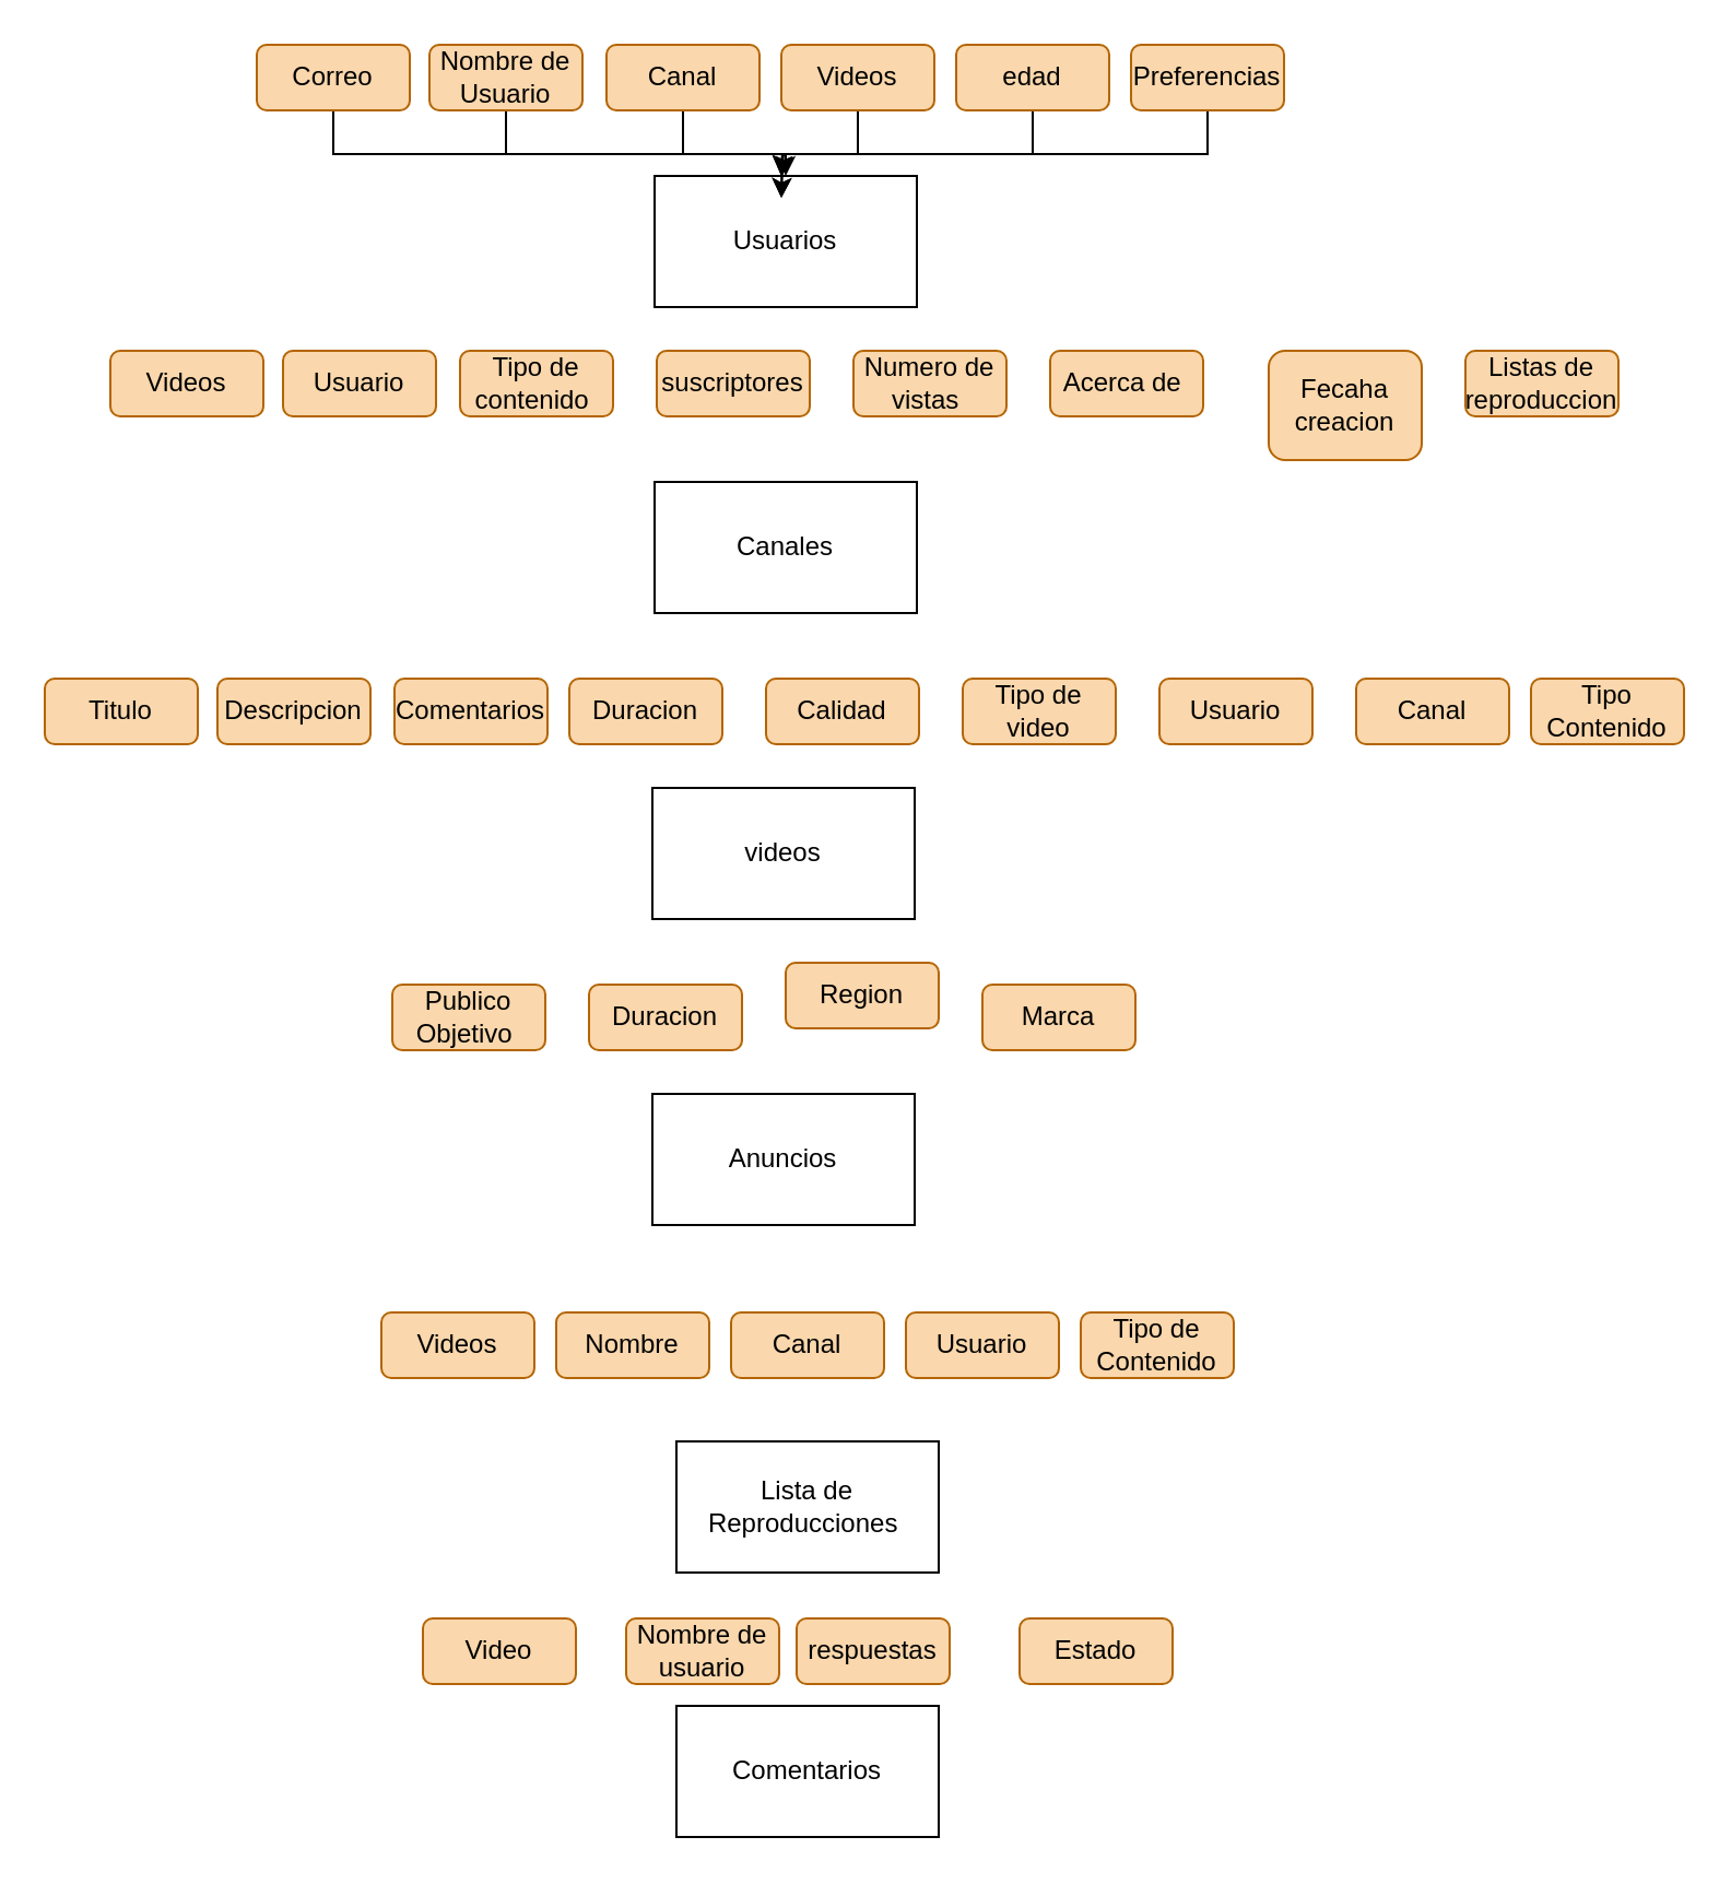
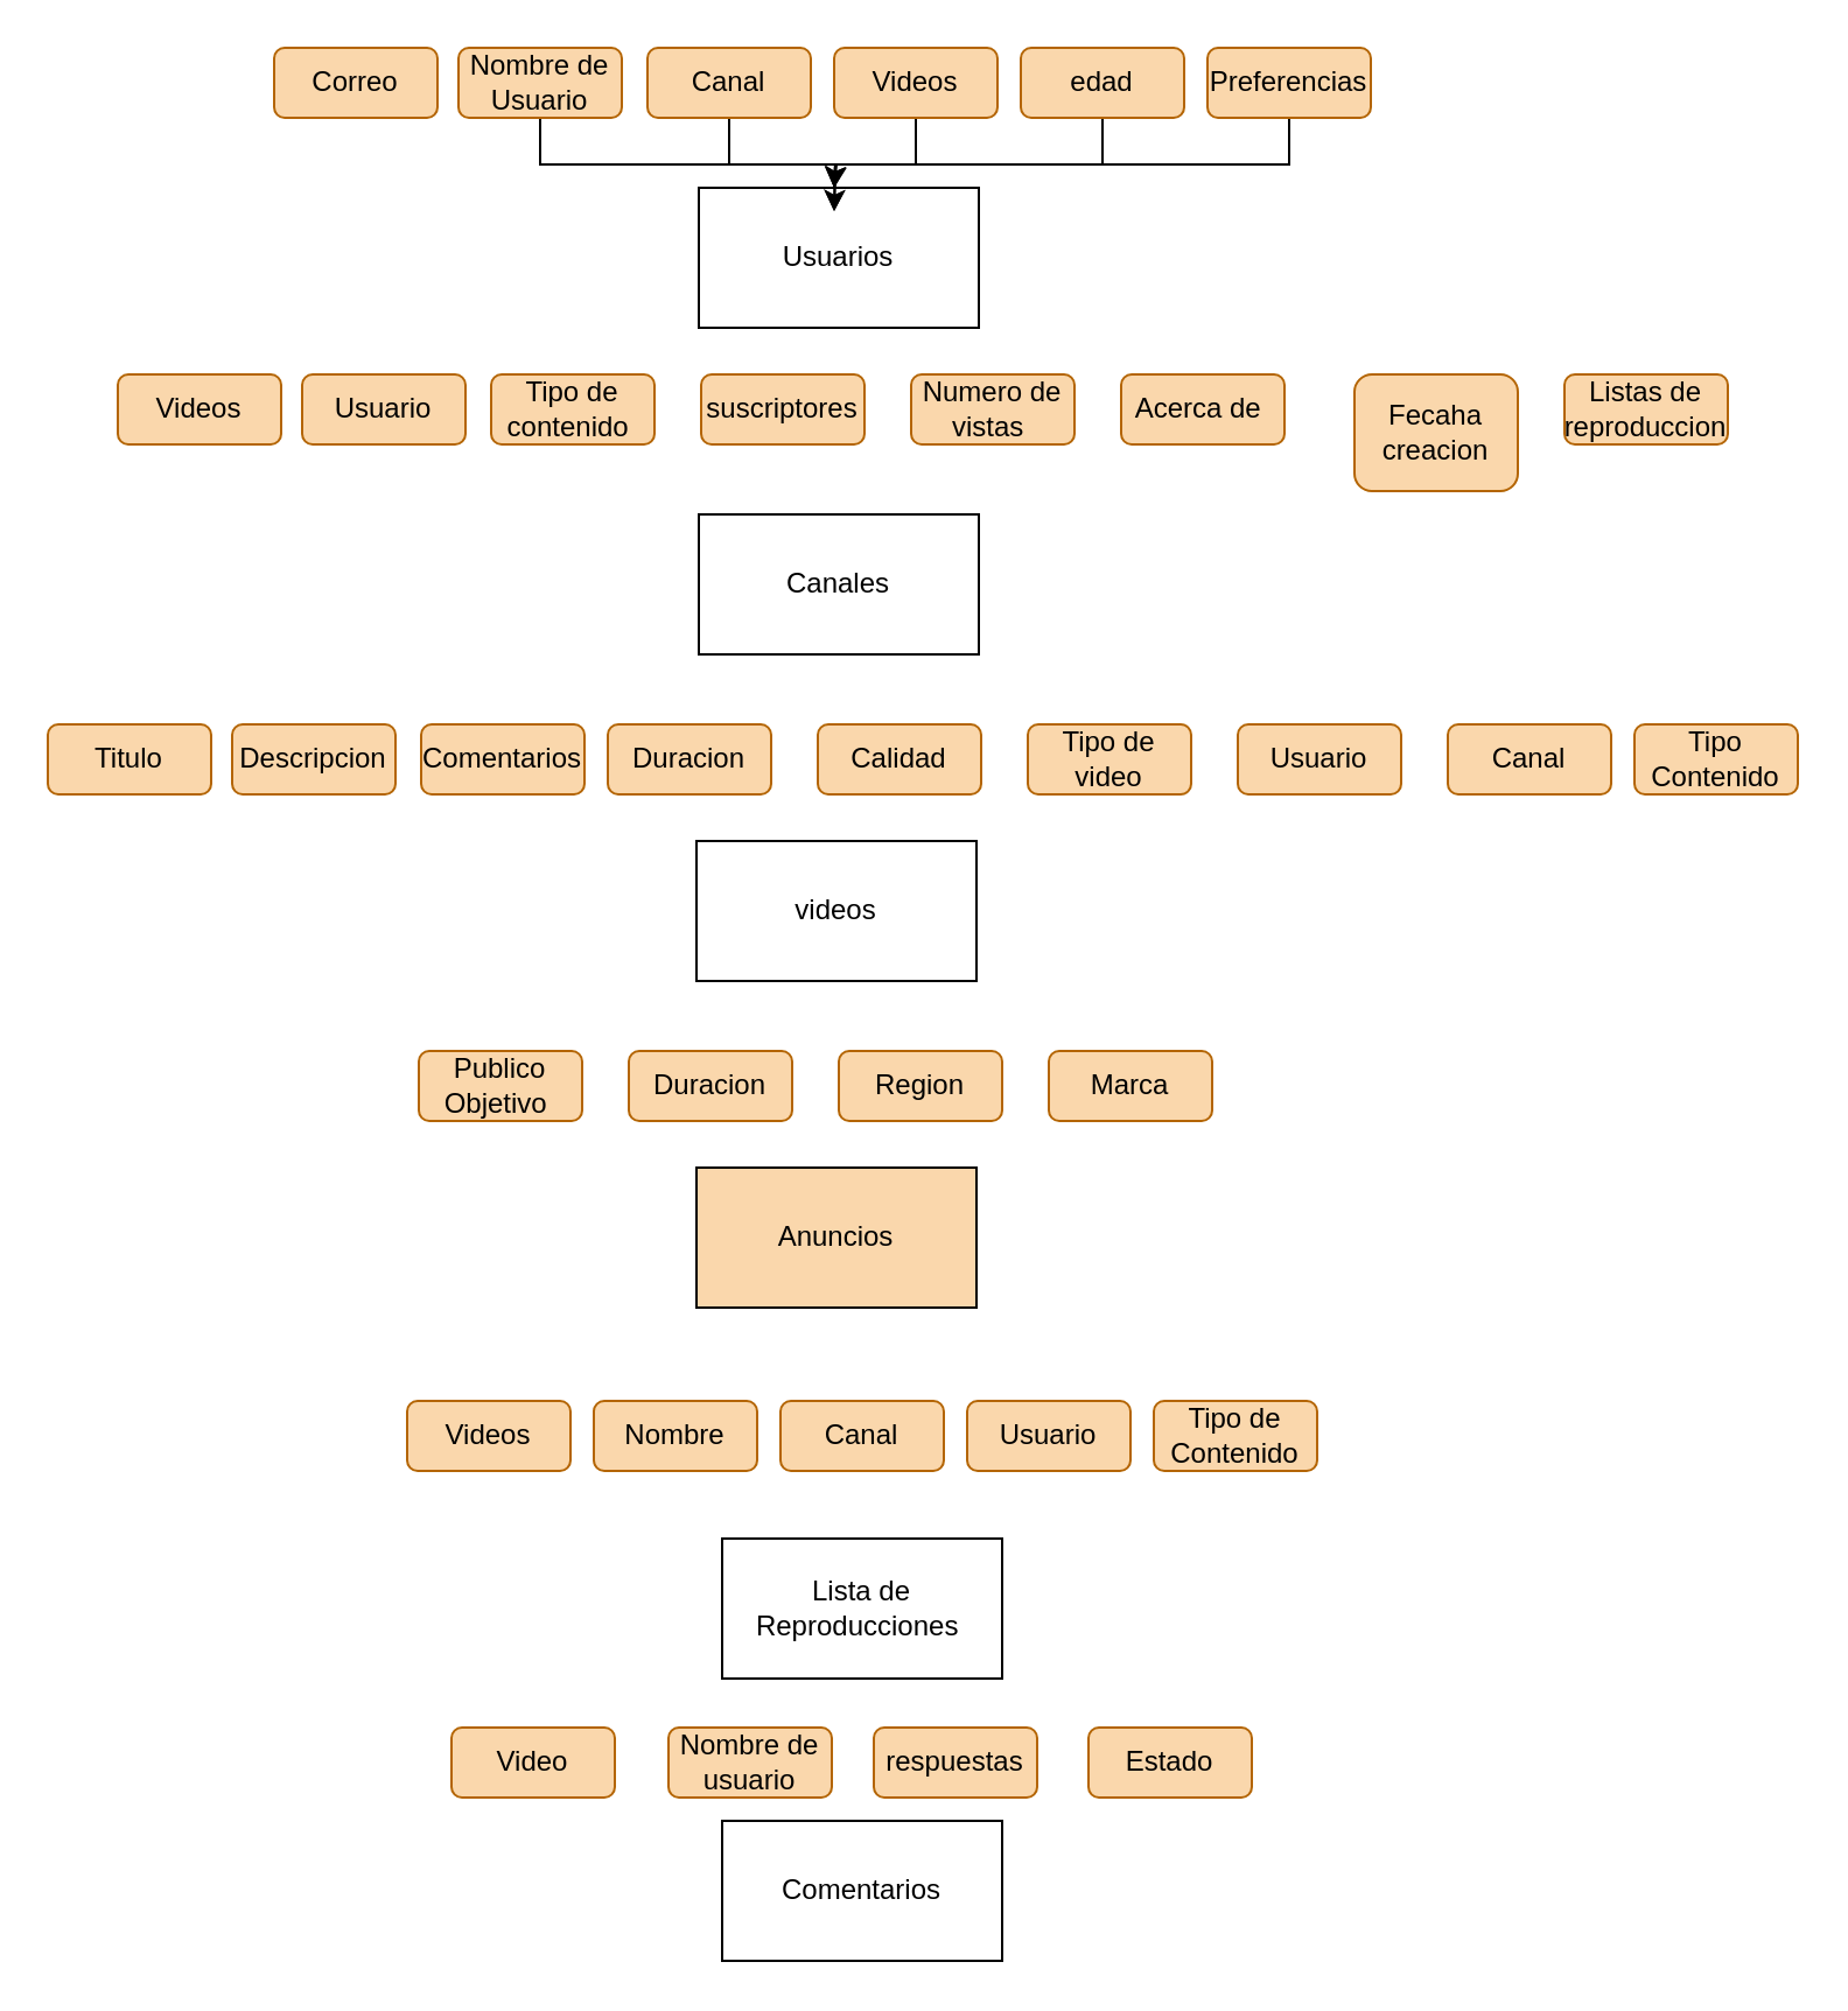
  <mxCell id="0" />
  <mxCell id="1" parent="0" />
  <mxCell id="2" value="Usuarios" style="rounded=0;whiteSpace=wrap;html=1;" vertex="1" parent="1"><mxGeometry x="299" y="80" width="120" height="60" as="geometry" /></mxCell>
  <mxCell id="3" value="Canales" style="rounded=0;whiteSpace=wrap;html=1;" vertex="1" parent="1"><mxGeometry x="299" y="220" width="120" height="60" as="geometry" /></mxCell>
  <mxCell id="4" value="videos" style="rounded=0;whiteSpace=wrap;html=1;" vertex="1" parent="1"><mxGeometry x="298" y="360" width="120" height="60" as="geometry" /></mxCell>
- <mxCell id="5" value="Anuncios" style="rounded=0;whiteSpace=wrap;html=1;" vertex="1" parent="1"><mxGeometry x="298" y="500" width="120" height="60" as="geometry" /></mxCell>
+ <mxCell id="5" value="Anuncios" style="rounded=0;whiteSpace=wrap;html=1;fillColor=#fad7ac;" vertex="1" parent="1"><mxGeometry x="298" y="500" width="120" height="60" as="geometry" /></mxCell>
  <mxCell id="6" value="Lista de Reproducciones&amp;nbsp;" style="rounded=0;whiteSpace=wrap;html=1;" vertex="1" parent="1"><mxGeometry x="309" y="659" width="120" height="60" as="geometry" /></mxCell>
- <mxCell id="7" style="edgeStyle=orthogonalEdgeStyle;rounded=0;orthogonalLoop=1;jettySize=auto;html=1;exitX=0.5;exitY=1;exitDx=0;exitDy=0;entryX=0.5;entryY=0;entryDx=0;entryDy=0;" edge="1" parent="1" source="8" target="2"><mxGeometry relative="1" as="geometry"><Array as="points"><mxPoint x="152" y="70" /><mxPoint x="359" y="70" /></Array></mxGeometry></mxCell>
  <mxCell id="8" value="Correo" style="rounded=1;whiteSpace=wrap;html=1;fillColor=#fad7ac;strokeColor=#b46504;" vertex="1" parent="1"><mxGeometry x="117" y="20" width="70" height="30" as="geometry" /></mxCell>
  <mxCell id="9" style="edgeStyle=orthogonalEdgeStyle;rounded=0;orthogonalLoop=1;jettySize=auto;html=1;exitX=0.5;exitY=1;exitDx=0;exitDy=0;" edge="1" parent="1" source="10"><mxGeometry relative="1" as="geometry"><mxPoint x="357" y="80" as="targetPoint" /><Array as="points"><mxPoint x="231" y="70" /><mxPoint x="358" y="70" /><mxPoint x="358" y="80" /></Array></mxGeometry></mxCell>
  <mxCell id="10" value="Nombre de Usuario" style="rounded=1;whiteSpace=wrap;html=1;fillColor=#fad7ac;strokeColor=#b46504;" vertex="1" parent="1"><mxGeometry x="196" y="20" width="70" height="30" as="geometry" /></mxCell>
  <mxCell id="11" style="edgeStyle=orthogonalEdgeStyle;rounded=0;orthogonalLoop=1;jettySize=auto;html=1;exitX=0.5;exitY=1;exitDx=0;exitDy=0;" edge="1" parent="1" source="12"><mxGeometry relative="1" as="geometry"><mxPoint x="357" y="80" as="targetPoint" /></mxGeometry></mxCell>
  <mxCell id="12" value="Canal" style="rounded=1;whiteSpace=wrap;html=1;fillColor=#fad7ac;strokeColor=#b46504;" vertex="1" parent="1"><mxGeometry x="277" y="20" width="70" height="30" as="geometry" /></mxCell>
  <mxCell id="13" style="edgeStyle=orthogonalEdgeStyle;rounded=0;orthogonalLoop=1;jettySize=auto;html=1;exitX=0.5;exitY=1;exitDx=0;exitDy=0;" edge="1" parent="1" source="14"><mxGeometry relative="1" as="geometry"><mxPoint x="357" y="80" as="targetPoint" /></mxGeometry></mxCell>
  <mxCell id="14" value="Videos" style="rounded=1;whiteSpace=wrap;html=1;fillColor=#fad7ac;strokeColor=#b46504;" vertex="1" parent="1"><mxGeometry x="357" y="20" width="70" height="30" as="geometry" /></mxCell>
  <mxCell id="15" style="edgeStyle=orthogonalEdgeStyle;rounded=0;orthogonalLoop=1;jettySize=auto;html=1;exitX=0.5;exitY=1;exitDx=0;exitDy=0;" edge="1" parent="1" source="16"><mxGeometry relative="1" as="geometry"><mxPoint x="357" y="90" as="targetPoint" /></mxGeometry></mxCell>
  <mxCell id="16" value="edad" style="rounded=1;whiteSpace=wrap;html=1;fillColor=#fad7ac;strokeColor=#b46504;" vertex="1" parent="1"><mxGeometry x="437" y="20" width="70" height="30" as="geometry" /></mxCell>
  <mxCell id="17" style="edgeStyle=orthogonalEdgeStyle;rounded=0;orthogonalLoop=1;jettySize=auto;html=1;exitX=0.5;exitY=1;exitDx=0;exitDy=0;" edge="1" parent="1" source="18"><mxGeometry relative="1" as="geometry"><mxPoint x="357" y="90" as="targetPoint" /></mxGeometry></mxCell>
  <mxCell id="18" value="Preferencias" style="rounded=1;whiteSpace=wrap;html=1;fillColor=#fad7ac;strokeColor=#b46504;" vertex="1" parent="1"><mxGeometry x="517" y="20" width="70" height="30" as="geometry" /></mxCell>
  <mxCell id="19" value="Videos" style="rounded=1;whiteSpace=wrap;html=1;fillColor=#fad7ac;strokeColor=#b46504;" vertex="1" parent="1"><mxGeometry x="50" y="160" width="70" height="30" as="geometry" /></mxCell>
  <mxCell id="20" value="Usuario" style="rounded=1;whiteSpace=wrap;html=1;fillColor=#fad7ac;strokeColor=#b46504;" vertex="1" parent="1"><mxGeometry x="129" y="160" width="70" height="30" as="geometry" /></mxCell>
  <mxCell id="21" value="Tipo de contenido&amp;nbsp;" style="rounded=1;whiteSpace=wrap;html=1;fillColor=#fad7ac;strokeColor=#b46504;" vertex="1" parent="1"><mxGeometry x="210" y="160" width="70" height="30" as="geometry" /></mxCell>
  <mxCell id="22" value="suscriptores" style="rounded=1;whiteSpace=wrap;html=1;fillColor=#fad7ac;strokeColor=#b46504;" vertex="1" parent="1"><mxGeometry x="300" y="160" width="70" height="30" as="geometry" /></mxCell>
  <mxCell id="23" value="Numero de vistas&amp;nbsp;" style="rounded=1;whiteSpace=wrap;html=1;fillColor=#fad7ac;strokeColor=#b46504;" vertex="1" parent="1"><mxGeometry x="390" y="160" width="70" height="30" as="geometry" /></mxCell>
  <mxCell id="24" value="Acerca de&amp;nbsp;" style="rounded=1;whiteSpace=wrap;html=1;fillColor=#fad7ac;strokeColor=#b46504;" vertex="1" parent="1"><mxGeometry x="480" y="160" width="70" height="30" as="geometry" /></mxCell>
  <mxCell id="25" value="Fecaha creacion" style="rounded=1;whiteSpace=wrap;html=1;fillColor=#fad7ac;strokeColor=#b46504;" vertex="1" parent="1"><mxGeometry x="580" y="160" width="70" height="50" as="geometry" /></mxCell>
  <mxCell id="26" value="Titulo" style="rounded=1;whiteSpace=wrap;html=1;fillColor=#fad7ac;strokeColor=#b46504;" vertex="1" parent="1"><mxGeometry x="20" y="310" width="70" height="30" as="geometry" /></mxCell>
  <mxCell id="27" value="Descripcion" style="rounded=1;whiteSpace=wrap;html=1;fillColor=#fad7ac;strokeColor=#b46504;" vertex="1" parent="1"><mxGeometry x="99" y="310" width="70" height="30" as="geometry" /></mxCell>
  <mxCell id="28" value="Comentarios" style="rounded=1;whiteSpace=wrap;html=1;fillColor=#fad7ac;strokeColor=#b46504;" vertex="1" parent="1"><mxGeometry x="180" y="310" width="70" height="30" as="geometry" /></mxCell>
  <mxCell id="29" value="Duracion" style="rounded=1;whiteSpace=wrap;html=1;fillColor=#fad7ac;strokeColor=#b46504;" vertex="1" parent="1"><mxGeometry x="260" y="310" width="70" height="30" as="geometry" /></mxCell>
  <mxCell id="30" value="Calidad" style="rounded=1;whiteSpace=wrap;html=1;fillColor=#fad7ac;strokeColor=#b46504;" vertex="1" parent="1"><mxGeometry x="350" y="310" width="70" height="30" as="geometry" /></mxCell>
  <mxCell id="31" value="Tipo de video" style="rounded=1;whiteSpace=wrap;html=1;fillColor=#fad7ac;strokeColor=#b46504;" vertex="1" parent="1"><mxGeometry x="440" y="310" width="70" height="30" as="geometry" /></mxCell>
  <mxCell id="32" value="Usuario" style="rounded=1;whiteSpace=wrap;html=1;fillColor=#fad7ac;strokeColor=#b46504;" vertex="1" parent="1"><mxGeometry x="530" y="310" width="70" height="30" as="geometry" /></mxCell>
  <mxCell id="33" value="Canal" style="rounded=1;whiteSpace=wrap;html=1;fillColor=#fad7ac;strokeColor=#b46504;" vertex="1" parent="1"><mxGeometry x="620" y="310" width="70" height="30" as="geometry" /></mxCell>
  <mxCell id="34" value="Publico Objetivo&amp;nbsp;" style="rounded=1;whiteSpace=wrap;html=1;fillColor=#fad7ac;strokeColor=#b46504;" vertex="1" parent="1"><mxGeometry x="179" y="450" width="70" height="30" as="geometry" /></mxCell>
  <mxCell id="35" value="Duracion" style="rounded=1;whiteSpace=wrap;html=1;fillColor=#fad7ac;strokeColor=#b46504;" vertex="1" parent="1"><mxGeometry x="269" y="450" width="70" height="30" as="geometry" /></mxCell>
- <mxCell id="36" value="Region" style="rounded=1;whiteSpace=wrap;html=1;fillColor=#fad7ac;strokeColor=#b46504;" vertex="1" parent="1"><mxGeometry x="359" y="440" width="70" height="30" as="geometry" /></mxCell>
+ <mxCell id="36" value="Region" style="rounded=1;whiteSpace=wrap;html=1;fillColor=#fad7ac;strokeColor=#b46504;" vertex="1" parent="1"><mxGeometry x="359" y="450" width="70" height="30" as="geometry" /></mxCell>
  <mxCell id="37" value="Tipo&lt;br&gt;Contenido" style="rounded=1;whiteSpace=wrap;html=1;fillColor=#fad7ac;strokeColor=#b46504;" vertex="1" parent="1"><mxGeometry x="700" y="310" width="70" height="30" as="geometry" /></mxCell>
  <mxCell id="38" value="Marca" style="rounded=1;whiteSpace=wrap;html=1;fillColor=#fad7ac;strokeColor=#b46504;" vertex="1" parent="1"><mxGeometry x="449" y="450" width="70" height="30" as="geometry" /></mxCell>
  <mxCell id="39" value="Videos" style="rounded=1;whiteSpace=wrap;html=1;fillColor=#fad7ac;strokeColor=#b46504;" vertex="1" parent="1"><mxGeometry x="174" y="600" width="70" height="30" as="geometry" /></mxCell>
  <mxCell id="40" value="Nombre" style="rounded=1;whiteSpace=wrap;html=1;fillColor=#fad7ac;strokeColor=#b46504;" vertex="1" parent="1"><mxGeometry x="254" y="600" width="70" height="30" as="geometry" /></mxCell>
  <mxCell id="41" value="Canal" style="rounded=1;whiteSpace=wrap;html=1;fillColor=#fad7ac;strokeColor=#b46504;" vertex="1" parent="1"><mxGeometry x="334" y="600" width="70" height="30" as="geometry" /></mxCell>
  <mxCell id="42" value="Listas de reproduccion" style="rounded=1;whiteSpace=wrap;html=1;fillColor=#fad7ac;strokeColor=#b46504;" vertex="1" parent="1"><mxGeometry x="670" y="160" width="70" height="30" as="geometry" /></mxCell>
  <mxCell id="43" value="Usuario" style="rounded=1;whiteSpace=wrap;html=1;fillColor=#fad7ac;strokeColor=#b46504;" vertex="1" parent="1"><mxGeometry x="414" y="600" width="70" height="30" as="geometry" /></mxCell>
  <mxCell id="44" value="Tipo de Contenido" style="rounded=1;whiteSpace=wrap;html=1;fillColor=#fad7ac;strokeColor=#b46504;" vertex="1" parent="1"><mxGeometry x="494" y="600" width="70" height="30" as="geometry" /></mxCell>
  <mxCell id="45" value="Comentarios" style="rounded=0;whiteSpace=wrap;html=1;" vertex="1" parent="1"><mxGeometry x="309" y="780" width="120" height="60" as="geometry" /></mxCell>
  <mxCell id="46" value="Video" style="rounded=1;whiteSpace=wrap;html=1;fillColor=#fad7ac;strokeColor=#b46504;" vertex="1" parent="1"><mxGeometry x="193" y="740" width="70" height="30" as="geometry" /></mxCell>
  <mxCell id="47" value="Nombre de usuario" style="rounded=1;whiteSpace=wrap;html=1;fillColor=#fad7ac;strokeColor=#b46504;" vertex="1" parent="1"><mxGeometry x="286" y="740" width="70" height="30" as="geometry" /></mxCell>
- <mxCell id="48" value="respuestas" style="rounded=1;whiteSpace=wrap;html=1;fillColor=#fad7ac;strokeColor=#b46504;" vertex="1" parent="1"><mxGeometry x="364" y="740" width="70" height="30" as="geometry" /></mxCell>
+ <mxCell id="48" value="respuestas" style="rounded=1;whiteSpace=wrap;html=1;fillColor=#fad7ac;strokeColor=#b46504;" vertex="1" parent="1"><mxGeometry x="374" y="740" width="70" height="30" as="geometry" /></mxCell>
  <mxCell id="49" value="Estado" style="rounded=1;whiteSpace=wrap;html=1;fillColor=#fad7ac;strokeColor=#b46504;" vertex="1" parent="1"><mxGeometry x="466" y="740" width="70" height="30" as="geometry" /></mxCell>
